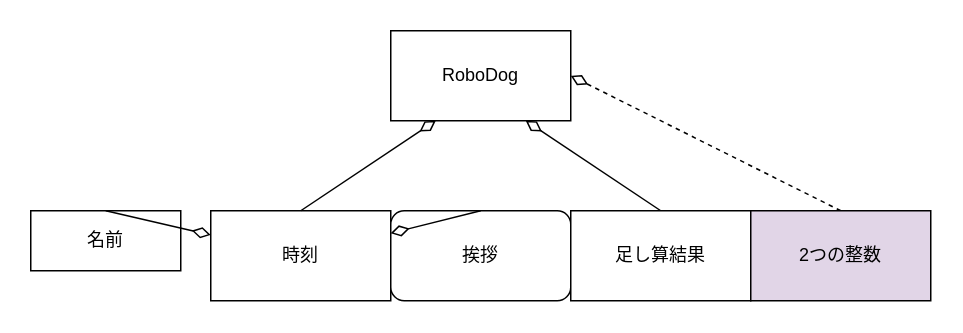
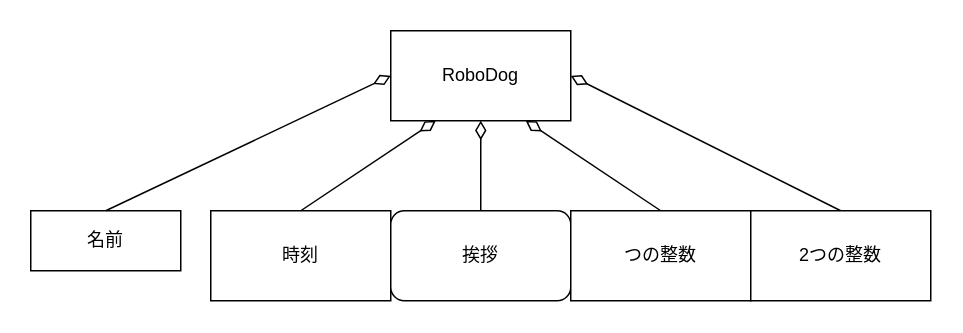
  <mxCell id="0" />
  <mxCell id="1" parent="0" />
  <mxCell id="2" value="RoboDog" style="rounded=0;whiteSpace=wrap;html=1;" vertex="1" parent="1"><mxGeometry x="260" y="20" width="120" height="60" as="geometry" /></mxCell>
  <mxCell id="3" value="名前" style="rounded=0;whiteSpace=wrap;html=1;" vertex="1" parent="1"><mxGeometry x="20" y="140" width="100" height="40" as="geometry" /></mxCell>
  <mxCell id="4" value="時刻" style="rounded=0;whiteSpace=wrap;html=1;" vertex="1" parent="1"><mxGeometry x="140" y="140" width="120" height="60" as="geometry" /></mxCell>
  <mxCell id="5" value="挨拶" style="whiteSpace=wrap;html=1;rounded=1;" vertex="1" parent="1"><mxGeometry x="260" y="140" width="120" height="60" as="geometry" /></mxCell>
- <mxCell id="6" value="" style="endArrow=diamondThin;html=1;endFill=0;strokeWidth=1;endSize=10;startSize=10;exitX=0.5;exitY=0;exitDx=0;exitDy=0;" edge="1" parent="1" source="3" target="4"><mxGeometry width="50" height="50" relative="1" as="geometry"><mxPoint x="80" y="120" as="sourcePoint" /><mxPoint x="130" y="70" as="targetPoint" /></mxGeometry></mxCell>
+ <mxCell id="6" value="" style="endArrow=diamondThin;html=1;endFill=0;strokeWidth=1;endSize=10;startSize=10;exitX=0.5;exitY=0;exitDx=0;exitDy=0;entryX=0;entryY=0.5;entryDx=0;entryDy=0;" edge="1" parent="1" source="3" target="2"><mxGeometry width="50" height="50" relative="1" as="geometry"><mxPoint x="80" y="120" as="sourcePoint" /><mxPoint x="130" y="70" as="targetPoint" /></mxGeometry></mxCell>
  <mxCell id="7" value="" style="endArrow=diamondThin;html=1;endFill=0;strokeWidth=1;endSize=10;startSize=10;exitX=0.5;exitY=0;exitDx=0;exitDy=0;entryX=0.25;entryY=1;entryDx=0;entryDy=0;" edge="1" parent="1" source="4" target="2"><mxGeometry width="50" height="50" relative="1" as="geometry"><mxPoint x="260" y="130" as="sourcePoint" /><mxPoint x="390" y="70" as="targetPoint" /></mxGeometry></mxCell>
- <mxCell id="8" value="" style="endArrow=diamondThin;html=1;endFill=0;strokeWidth=1;endSize=10;startSize=10;exitX=0.5;exitY=0;exitDx=0;exitDy=0;" edge="1" parent="1" source="5" target="4"><mxGeometry width="50" height="50" relative="1" as="geometry"><mxPoint x="390" y="130" as="sourcePoint" /><mxPoint x="390" y="70" as="targetPoint" /></mxGeometry></mxCell>
+ <mxCell id="8" value="" style="endArrow=diamondThin;html=1;endFill=0;strokeWidth=1;endSize=10;startSize=10;exitX=0.5;exitY=0;exitDx=0;exitDy=0;entryX=0.5;entryY=1;entryDx=0;entryDy=0;" edge="1" parent="1" source="5" target="2"><mxGeometry width="50" height="50" relative="1" as="geometry"><mxPoint x="390" y="130" as="sourcePoint" /><mxPoint x="390" y="70" as="targetPoint" /></mxGeometry></mxCell>
  <mxCell id="9" value="" style="endArrow=diamondThin;html=1;endFill=0;strokeWidth=1;endSize=10;startSize=10;exitX=0.5;exitY=0;exitDx=0;exitDy=0;entryX=0.75;entryY=1;entryDx=0;entryDy=0;" edge="1" source="10" parent="1" target="2"><mxGeometry width="50" height="50" relative="1" as="geometry"><mxPoint x="590" y="200" as="sourcePoint" /><mxPoint x="470" y="150" as="targetPoint" /></mxGeometry></mxCell>
- <mxCell id="10" value="足し算結果" style="rounded=0;whiteSpace=wrap;html=1;" vertex="1" parent="1"><mxGeometry x="380" y="140" width="120" height="60" as="geometry" /></mxCell>
- <mxCell id="11" value="" style="endArrow=diamondThin;html=1;endFill=0;strokeWidth=1;endSize=10;startSize=10;exitX=0.5;exitY=0;exitDx=0;exitDy=0;entryX=1;entryY=0.5;entryDx=0;entryDy=0;dashed=1;" edge="1" source="12" parent="1" target="2"><mxGeometry width="50" height="50" relative="1" as="geometry"><mxPoint x="430" y="340" as="sourcePoint" /><mxPoint x="310" y="290" as="targetPoint" /></mxGeometry></mxCell>
- <mxCell id="12" value="2つの整数" style="rounded=0;whiteSpace=wrap;html=1;fillColor=#e1d5e7;" vertex="1" parent="1"><mxGeometry x="500" y="140" width="120" height="60" as="geometry" /></mxCell>
+ <mxCell id="10" value="つの整数" style="rounded=0;whiteSpace=wrap;html=1;" vertex="1" parent="1"><mxGeometry x="380" y="140" width="120" height="60" as="geometry" /></mxCell>
+ <mxCell id="11" value="" style="endArrow=diamondThin;html=1;endFill=0;strokeWidth=1;endSize=10;startSize=10;exitX=0.5;exitY=0;exitDx=0;exitDy=0;entryX=1;entryY=0.5;entryDx=0;entryDy=0;" edge="1" source="12" parent="1" target="2"><mxGeometry width="50" height="50" relative="1" as="geometry"><mxPoint x="430" y="340" as="sourcePoint" /><mxPoint x="310" y="290" as="targetPoint" /></mxGeometry></mxCell>
+ <mxCell id="12" value="2つの整数" style="rounded=0;whiteSpace=wrap;html=1;" vertex="1" parent="1"><mxGeometry x="500" y="140" width="120" height="60" as="geometry" /></mxCell>
